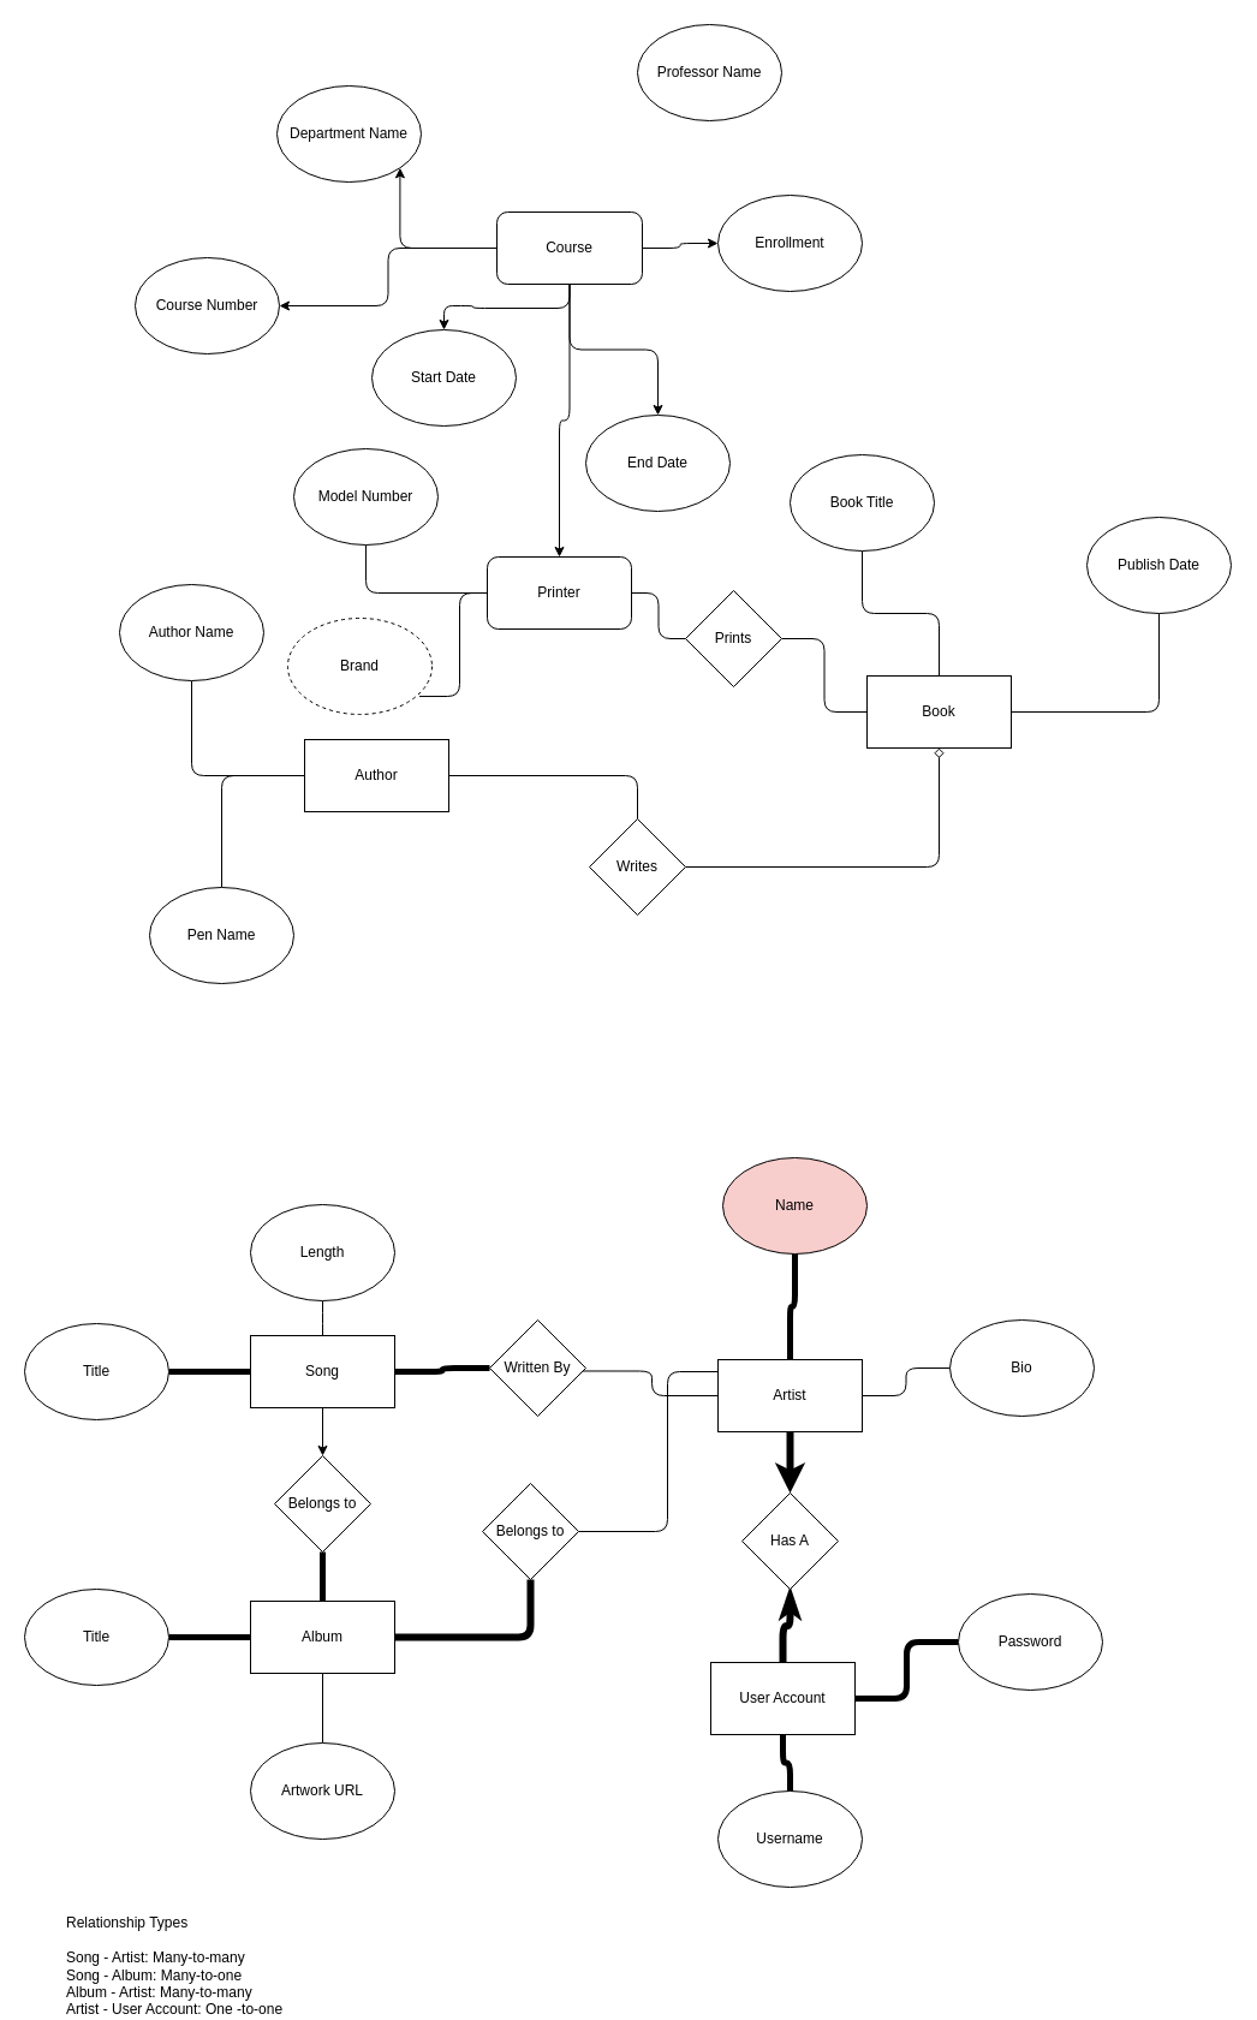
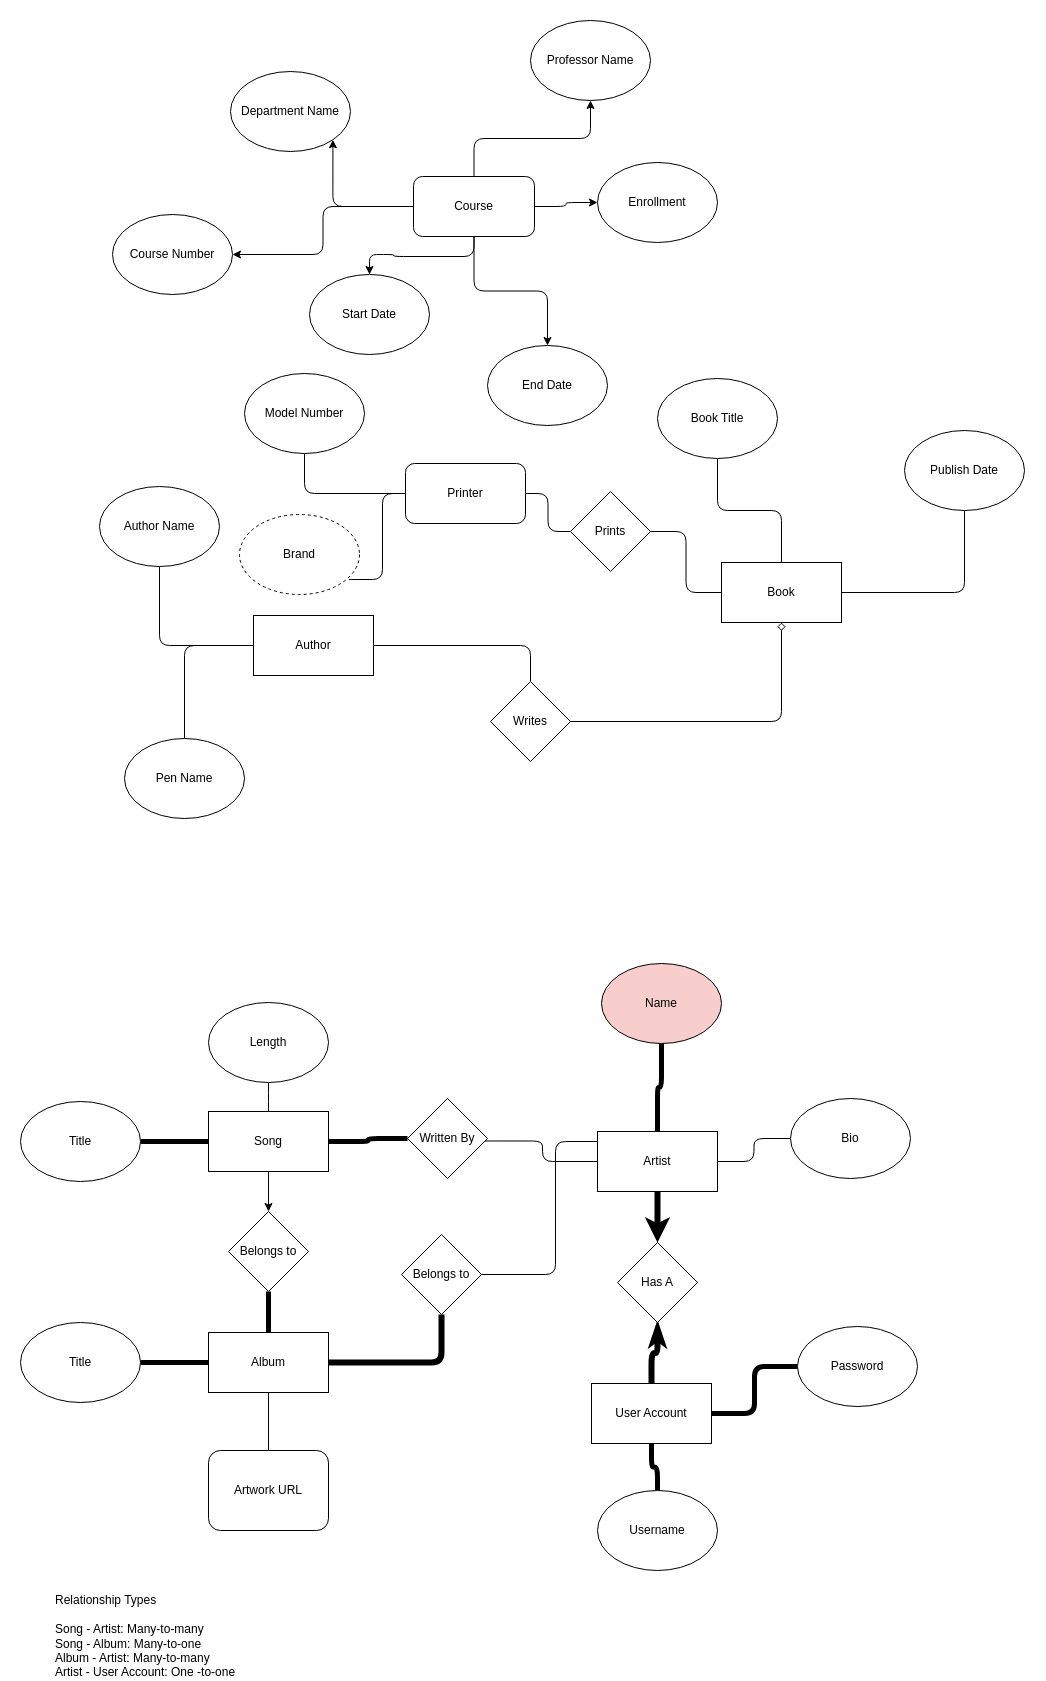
  <mxCell id="0" />
  <mxCell id="1" parent="0" />
  <mxCell id="2" style="edgeStyle=orthogonalEdgeStyle;curved=0;rounded=1;sketch=0;orthogonalLoop=1;jettySize=auto;html=1;entryX=1;entryY=1;entryDx=0;entryDy=0;" edge="1" parent="1" source="8" target="12"><mxGeometry relative="1" as="geometry" /></mxCell>
  <mxCell id="3" style="edgeStyle=orthogonalEdgeStyle;curved=0;rounded=1;sketch=0;orthogonalLoop=1;jettySize=auto;html=1;" edge="1" parent="1" source="8" target="11"><mxGeometry relative="1" as="geometry" /></mxCell>
  <mxCell id="4" style="edgeStyle=orthogonalEdgeStyle;curved=0;rounded=1;sketch=0;orthogonalLoop=1;jettySize=auto;html=1;" edge="1" parent="1" source="8" target="10"><mxGeometry relative="1" as="geometry" /></mxCell>
  <mxCell id="5" style="edgeStyle=orthogonalEdgeStyle;curved=0;rounded=1;sketch=0;orthogonalLoop=1;jettySize=auto;html=1;" edge="1" parent="1" source="8" target="14"><mxGeometry relative="1" as="geometry" /></mxCell>
  <mxCell id="6" style="edgeStyle=orthogonalEdgeStyle;curved=0;rounded=1;sketch=0;orthogonalLoop=1;jettySize=auto;html=1;" edge="1" parent="1" source="8" target="9"><mxGeometry relative="1" as="geometry" /></mxCell>
- <mxCell id="7" style="edgeStyle=orthogonalEdgeStyle;curved=0;rounded=1;sketch=0;orthogonalLoop=1;jettySize=auto;html=1;" edge="1" parent="1" source="8" target="24"><mxGeometry relative="1" as="geometry" /></mxCell>
+ <mxCell id="7" style="edgeStyle=orthogonalEdgeStyle;curved=0;rounded=1;sketch=0;orthogonalLoop=1;jettySize=auto;html=1;" edge="1" parent="1" source="8" target="13"><mxGeometry relative="1" as="geometry" /></mxCell>
  <mxCell id="8" value="Course" style="rounded=1;whiteSpace=wrap;html=1;sketch=0;" vertex="1" parent="1"><mxGeometry x="413" y="176" width="121" height="60" as="geometry" /></mxCell>
  <mxCell id="9" value="Enrollment" style="ellipse;whiteSpace=wrap;html=1;rounded=0;sketch=0;" vertex="1" parent="1"><mxGeometry x="597" y="162" width="120" height="80" as="geometry" /></mxCell>
  <mxCell id="10" value="Start Date" style="ellipse;whiteSpace=wrap;html=1;rounded=0;sketch=0;" vertex="1" parent="1"><mxGeometry x="309" y="274" width="120" height="80" as="geometry" /></mxCell>
  <mxCell id="11" value="Course Number" style="ellipse;whiteSpace=wrap;html=1;rounded=0;sketch=0;" vertex="1" parent="1"><mxGeometry x="112" y="214" width="120" height="80" as="geometry" /></mxCell>
  <mxCell id="12" value="Department Name" style="ellipse;whiteSpace=wrap;html=1;rounded=0;sketch=0;" vertex="1" parent="1"><mxGeometry x="230" y="71" width="120" height="80" as="geometry" /></mxCell>
  <mxCell id="13" value="Professor Name" style="ellipse;whiteSpace=wrap;html=1;rounded=0;sketch=0;" vertex="1" parent="1"><mxGeometry x="530" y="20" width="120" height="80" as="geometry" /></mxCell>
  <mxCell id="14" value="End Date" style="ellipse;whiteSpace=wrap;html=1;rounded=0;sketch=0;" vertex="1" parent="1"><mxGeometry x="487" y="345" width="120" height="80" as="geometry" /></mxCell>
  <mxCell id="15" style="edgeStyle=orthogonalEdgeStyle;curved=0;rounded=1;sketch=0;orthogonalLoop=1;jettySize=auto;html=1;endArrow=none;endFill=0;" edge="1" parent="1" source="18" target="20"><mxGeometry relative="1" as="geometry" /></mxCell>
  <mxCell id="16" style="edgeStyle=orthogonalEdgeStyle;curved=0;rounded=1;sketch=0;orthogonalLoop=1;jettySize=auto;html=1;endArrow=none;endFill=0;" edge="1" parent="1" source="18" target="27"><mxGeometry relative="1" as="geometry" /></mxCell>
  <mxCell id="17" style="edgeStyle=orthogonalEdgeStyle;curved=0;rounded=1;sketch=0;orthogonalLoop=1;jettySize=auto;html=1;endArrow=none;endFill=0;" edge="1" parent="1" source="18" target="32"><mxGeometry relative="1" as="geometry" /></mxCell>
  <mxCell id="18" value="Author" style="rounded=0;whiteSpace=wrap;html=1;sketch=0;" vertex="1" parent="1"><mxGeometry x="253" y="615" width="120" height="60" as="geometry" /></mxCell>
  <mxCell id="19" style="edgeStyle=orthogonalEdgeStyle;curved=0;rounded=1;sketch=0;orthogonalLoop=1;jettySize=auto;html=1;endArrow=diamond;endFill=0;" edge="1" parent="1" source="20" target="30"><mxGeometry relative="1" as="geometry"><mxPoint x="771" y="615" as="targetPoint" /></mxGeometry></mxCell>
  <mxCell id="20" value="Writes" style="rhombus;whiteSpace=wrap;html=1;rounded=0;sketch=0;" vertex="1" parent="1"><mxGeometry x="490" y="681" width="80" height="80" as="geometry" /></mxCell>
  <mxCell id="21" style="edgeStyle=orthogonalEdgeStyle;curved=0;rounded=1;sketch=0;orthogonalLoop=1;jettySize=auto;html=1;endArrow=none;endFill=0;" edge="1" parent="1" source="24" target="26"><mxGeometry relative="1" as="geometry" /></mxCell>
  <mxCell id="22" style="edgeStyle=orthogonalEdgeStyle;curved=0;rounded=1;sketch=0;orthogonalLoop=1;jettySize=auto;html=1;endArrow=none;endFill=0;" edge="1" parent="1" source="24" target="34"><mxGeometry relative="1" as="geometry" /></mxCell>
  <mxCell id="23" style="edgeStyle=orthogonalEdgeStyle;curved=0;rounded=1;sketch=0;orthogonalLoop=1;jettySize=auto;html=1;entryX=0.913;entryY=0.813;entryDx=0;entryDy=0;entryPerimeter=0;endArrow=none;endFill=0;" edge="1" parent="1" source="24" target="35"><mxGeometry relative="1" as="geometry" /></mxCell>
  <mxCell id="24" value="Printer" style="rounded=1;whiteSpace=wrap;html=1;sketch=0;" vertex="1" parent="1"><mxGeometry x="405" y="463" width="120" height="60" as="geometry" /></mxCell>
  <mxCell id="25" style="edgeStyle=orthogonalEdgeStyle;curved=0;rounded=1;sketch=0;orthogonalLoop=1;jettySize=auto;html=1;endArrow=none;endFill=0;" edge="1" parent="1" source="26" target="30"><mxGeometry relative="1" as="geometry"><mxPoint x="711" y="575" as="targetPoint" /></mxGeometry></mxCell>
  <mxCell id="26" value="Prints" style="rhombus;whiteSpace=wrap;html=1;rounded=0;sketch=0;" vertex="1" parent="1"><mxGeometry x="570" y="491" width="80" height="80" as="geometry" /></mxCell>
  <mxCell id="27" value="Author Name" style="ellipse;whiteSpace=wrap;html=1;rounded=0;sketch=0;" vertex="1" parent="1"><mxGeometry x="99" y="486" width="120" height="80" as="geometry" /></mxCell>
  <mxCell id="28" style="edgeStyle=orthogonalEdgeStyle;curved=0;rounded=1;sketch=0;orthogonalLoop=1;jettySize=auto;html=1;endArrow=none;endFill=0;" edge="1" parent="1" source="30" target="31"><mxGeometry relative="1" as="geometry" /></mxCell>
  <mxCell id="29" style="edgeStyle=orthogonalEdgeStyle;curved=0;rounded=1;sketch=0;orthogonalLoop=1;jettySize=auto;html=1;endArrow=none;endFill=0;" edge="1" parent="1" source="30" target="33"><mxGeometry relative="1" as="geometry" /></mxCell>
  <mxCell id="30" value="Book" style="rounded=0;whiteSpace=wrap;html=1;sketch=0;" vertex="1" parent="1"><mxGeometry x="721" y="562" width="120" height="60" as="geometry" /></mxCell>
  <mxCell id="31" value="Book Title" style="ellipse;whiteSpace=wrap;html=1;rounded=0;sketch=0;" vertex="1" parent="1"><mxGeometry x="657" y="378" width="120" height="80" as="geometry" /></mxCell>
  <mxCell id="32" value="Pen Name" style="ellipse;whiteSpace=wrap;html=1;rounded=0;sketch=0;" vertex="1" parent="1"><mxGeometry x="124" y="738" width="120" height="80" as="geometry" /></mxCell>
  <mxCell id="33" value="Publish Date" style="ellipse;whiteSpace=wrap;html=1;rounded=0;sketch=0;" vertex="1" parent="1"><mxGeometry x="904" y="430" width="120" height="80" as="geometry" /></mxCell>
  <mxCell id="34" value="Model Number" style="ellipse;whiteSpace=wrap;html=1;rounded=0;sketch=0;" vertex="1" parent="1"><mxGeometry x="244" y="373" width="120" height="80" as="geometry" /></mxCell>
  <mxCell id="35" value="Brand" style="ellipse;whiteSpace=wrap;html=1;rounded=0;sketch=0;dashed=1;" vertex="1" parent="1"><mxGeometry x="239" y="514" width="120" height="80" as="geometry" /></mxCell>
  <mxCell id="36" style="edgeStyle=orthogonalEdgeStyle;curved=0;rounded=1;sketch=0;orthogonalLoop=1;jettySize=auto;html=1;endArrow=none;endFill=0;fontStyle=1;strokeWidth=5;" edge="1" parent="1" source="38" target="54"><mxGeometry relative="1" as="geometry" /></mxCell>
  <mxCell id="37" style="edgeStyle=orthogonalEdgeStyle;curved=0;rounded=1;sketch=0;orthogonalLoop=1;jettySize=auto;html=1;endArrow=classic;endFill=1;" edge="1" parent="1" source="38" target="49"><mxGeometry relative="1" as="geometry" /></mxCell>
  <mxCell id="38" value="Song" style="rounded=0;whiteSpace=wrap;html=1;sketch=0;" vertex="1" parent="1"><mxGeometry x="208" y="1111" width="120" height="60" as="geometry" /></mxCell>
  <mxCell id="39" style="edgeStyle=orthogonalEdgeStyle;curved=0;rounded=1;sketch=0;orthogonalLoop=1;jettySize=auto;html=1;entryX=0;entryY=0.5;entryDx=0;entryDy=0;endArrow=none;endFill=0;" edge="1" parent="1" source="41" target="61"><mxGeometry relative="1" as="geometry" /></mxCell>
  <mxCell id="40" style="edgeStyle=orthogonalEdgeStyle;curved=0;rounded=1;sketch=0;orthogonalLoop=1;jettySize=auto;html=1;entryX=0.894;entryY=0.531;entryDx=0;entryDy=0;entryPerimeter=0;endArrow=none;endFill=0;" edge="1" parent="1" source="41" target="56"><mxGeometry relative="1" as="geometry" /></mxCell>
  <mxCell id="41" value="Artist" style="rounded=0;whiteSpace=wrap;html=1;sketch=0;" vertex="1" parent="1"><mxGeometry x="597" y="1131" width="120" height="60" as="geometry" /></mxCell>
  <mxCell id="42" style="edgeStyle=orthogonalEdgeStyle;curved=0;rounded=1;sketch=0;orthogonalLoop=1;jettySize=auto;html=1;endArrow=classicThin;endFill=1;strokeWidth=6;" edge="1" parent="1" source="43" target="51"><mxGeometry relative="1" as="geometry" /></mxCell>
  <mxCell id="43" value="User Account" style="rounded=0;whiteSpace=wrap;html=1;sketch=0;" vertex="1" parent="1"><mxGeometry x="591" y="1383" width="120" height="60" as="geometry" /></mxCell>
  <mxCell id="44" style="edgeStyle=orthogonalEdgeStyle;curved=0;rounded=1;sketch=0;orthogonalLoop=1;jettySize=auto;html=1;endArrow=none;endFill=0;fontStyle=1;strokeWidth=5;" edge="1" parent="1" source="47" target="57"><mxGeometry relative="1" as="geometry" /></mxCell>
  <mxCell id="45" style="edgeStyle=orthogonalEdgeStyle;curved=0;rounded=1;sketch=0;orthogonalLoop=1;jettySize=auto;html=1;endArrow=none;endFill=0;" edge="1" parent="1" source="47" target="58"><mxGeometry relative="1" as="geometry" /></mxCell>
  <mxCell id="46" style="edgeStyle=orthogonalEdgeStyle;curved=0;rounded=1;sketch=0;orthogonalLoop=1;jettySize=auto;html=1;endArrow=none;endFill=0;strokeWidth=6;" edge="1" parent="1" source="47" target="67"><mxGeometry relative="1" as="geometry" /></mxCell>
  <mxCell id="47" value="Album" style="rounded=0;whiteSpace=wrap;html=1;sketch=0;" vertex="1" parent="1"><mxGeometry x="208" y="1332" width="120" height="60" as="geometry" /></mxCell>
  <mxCell id="48" style="edgeStyle=orthogonalEdgeStyle;curved=0;rounded=1;sketch=0;orthogonalLoop=1;jettySize=auto;html=1;endArrow=none;endFill=0;strokeWidth=5;" edge="1" parent="1" source="49" target="47"><mxGeometry relative="1" as="geometry" /></mxCell>
  <mxCell id="49" value="Belongs to" style="rhombus;whiteSpace=wrap;html=1;rounded=0;sketch=0;" vertex="1" parent="1"><mxGeometry x="228" y="1211" width="80" height="80" as="geometry" /></mxCell>
  <mxCell id="50" style="edgeStyle=orthogonalEdgeStyle;curved=0;rounded=1;sketch=0;orthogonalLoop=1;jettySize=auto;html=1;endArrow=none;endFill=0;startArrow=classic;startFill=1;strokeWidth=6;" edge="1" parent="1" source="51" target="41"><mxGeometry relative="1" as="geometry" /></mxCell>
  <mxCell id="51" value="Has A" style="rhombus;whiteSpace=wrap;html=1;rounded=0;sketch=0;" vertex="1" parent="1"><mxGeometry x="617" y="1242" width="80" height="80" as="geometry" /></mxCell>
  <mxCell id="52" style="edgeStyle=orthogonalEdgeStyle;curved=0;rounded=1;sketch=0;orthogonalLoop=1;jettySize=auto;html=1;endArrow=none;endFill=0;" edge="1" parent="1" source="53" target="38"><mxGeometry relative="1" as="geometry" /></mxCell>
  <mxCell id="53" value="Length" style="ellipse;whiteSpace=wrap;html=1;rounded=0;sketch=0;" vertex="1" parent="1"><mxGeometry x="208" y="1002" width="120" height="80" as="geometry" /></mxCell>
  <mxCell id="54" value="Title" style="ellipse;whiteSpace=wrap;html=1;rounded=0;sketch=0;" vertex="1" parent="1"><mxGeometry x="20" y="1101" width="120" height="80" as="geometry" /></mxCell>
  <mxCell id="55" style="edgeStyle=orthogonalEdgeStyle;curved=0;rounded=1;sketch=0;orthogonalLoop=1;jettySize=auto;html=1;endArrow=none;endFill=0;fontStyle=1;strokeWidth=5;" edge="1" parent="1" source="56" target="38"><mxGeometry relative="1" as="geometry" /></mxCell>
  <mxCell id="56" value="Written By" style="rhombus;whiteSpace=wrap;html=1;rounded=0;sketch=0;" vertex="1" parent="1"><mxGeometry x="407" y="1098" width="80" height="80" as="geometry" /></mxCell>
  <mxCell id="57" value="Title" style="ellipse;whiteSpace=wrap;html=1;rounded=0;sketch=0;" vertex="1" parent="1"><mxGeometry x="20" y="1322" width="120" height="80" as="geometry" /></mxCell>
- <mxCell id="58" value="Artwork URL" style="ellipse;whiteSpace=wrap;html=1;rounded=0;sketch=0;" vertex="1" parent="1"><mxGeometry x="208" y="1450" width="120" height="80" as="geometry" /></mxCell>
+ <mxCell id="58" value="Artwork URL" style="whiteSpace=wrap;html=1;sketch=0;rounded=1;" vertex="1" parent="1"><mxGeometry x="208" y="1450" width="120" height="80" as="geometry" /></mxCell>
  <mxCell id="59" style="edgeStyle=orthogonalEdgeStyle;curved=0;rounded=1;sketch=0;orthogonalLoop=1;jettySize=auto;html=1;endArrow=none;endFill=0;fontStyle=1;strokeWidth=5;" edge="1" parent="1" source="60" target="41"><mxGeometry relative="1" as="geometry" /></mxCell>
  <mxCell id="60" value="Name" style="ellipse;whiteSpace=wrap;html=1;rounded=0;sketch=0;fillColor=#f8cecc;" vertex="1" parent="1"><mxGeometry x="601" y="963" width="120" height="80" as="geometry" /></mxCell>
  <mxCell id="61" value="Bio" style="ellipse;whiteSpace=wrap;html=1;rounded=0;sketch=0;" vertex="1" parent="1"><mxGeometry x="790" y="1098" width="120" height="80" as="geometry" /></mxCell>
  <mxCell id="62" style="edgeStyle=orthogonalEdgeStyle;curved=0;rounded=1;sketch=0;orthogonalLoop=1;jettySize=auto;html=1;endArrow=none;endFill=0;fontStyle=1;strokeWidth=5;" edge="1" parent="1" source="63" target="43"><mxGeometry relative="1" as="geometry" /></mxCell>
  <mxCell id="63" value="Password&lt;span style=&quot;color: rgba(0 , 0 , 0 , 0) ; font-family: monospace ; font-size: 0px&quot;&gt;%3CmxGraphModel%3E%3Croot%3E%3CmxCell%20id%3D%220%22%2F%3E%3CmxCell%20id%3D%221%22%20parent%3D%220%22%2F%3E%3CmxCell%20id%3D%222%22%20value%3D%22Bio%22%20style%3D%22ellipse%3BwhiteSpace%3Dwrap%3Bhtml%3D1%3Brounded%3D0%3Bsketch%3D0%3B%22%20vertex%3D%221%22%20parent%3D%221%22%3E%3CmxGeometry%20x%3D%22689%22%20y%3D%221170%22%20width%3D%22120%22%20height%3D%2280%22%20as%3D%22geometry%22%2F%3E%3C%2FmxCell%3E%3C%2Froot%3E%3C%2FmxGraphModel%3E&lt;/span&gt;" style="ellipse;whiteSpace=wrap;html=1;rounded=0;sketch=0;" vertex="1" parent="1"><mxGeometry x="797" y="1326" width="120" height="80" as="geometry" /></mxCell>
  <mxCell id="64" style="edgeStyle=orthogonalEdgeStyle;curved=0;rounded=1;sketch=0;orthogonalLoop=1;jettySize=auto;html=1;endArrow=none;endFill=0;fontStyle=1;strokeWidth=5;" edge="1" parent="1" source="65" target="43"><mxGeometry relative="1" as="geometry" /></mxCell>
  <mxCell id="65" value="Username" style="ellipse;whiteSpace=wrap;html=1;rounded=0;sketch=0;" vertex="1" parent="1"><mxGeometry x="597" y="1490" width="120" height="80" as="geometry" /></mxCell>
  <mxCell id="66" style="edgeStyle=orthogonalEdgeStyle;curved=0;rounded=1;sketch=0;orthogonalLoop=1;jettySize=auto;html=1;endArrow=none;endFill=0;strokeWidth=1;" edge="1" parent="1" source="67" target="41"><mxGeometry relative="1" as="geometry"><Array as="points"><mxPoint x="555" y="1274" /><mxPoint x="555" y="1141" /></Array></mxGeometry></mxCell>
  <mxCell id="67" value="Belongs to" style="rhombus;whiteSpace=wrap;html=1;rounded=0;sketch=0;" vertex="1" parent="1"><mxGeometry x="401" y="1234" width="80" height="80" as="geometry" /></mxCell>
  <mxCell id="68" value="Relationship Types&lt;br&gt;&lt;br&gt;Song - Artist: Many-to-many&lt;br&gt;Song - Album: Many-to-one&lt;br&gt;Album - Artist: Many-to-many&lt;br&gt;Artist - User Account: One -to-one&amp;nbsp;" style="text;html=1;strokeColor=none;fillColor=none;align=left;verticalAlign=middle;whiteSpace=wrap;rounded=0;sketch=0;" vertex="1" parent="1"><mxGeometry x="53" y="1626" width="260" height="20" as="geometry" /></mxCell>
